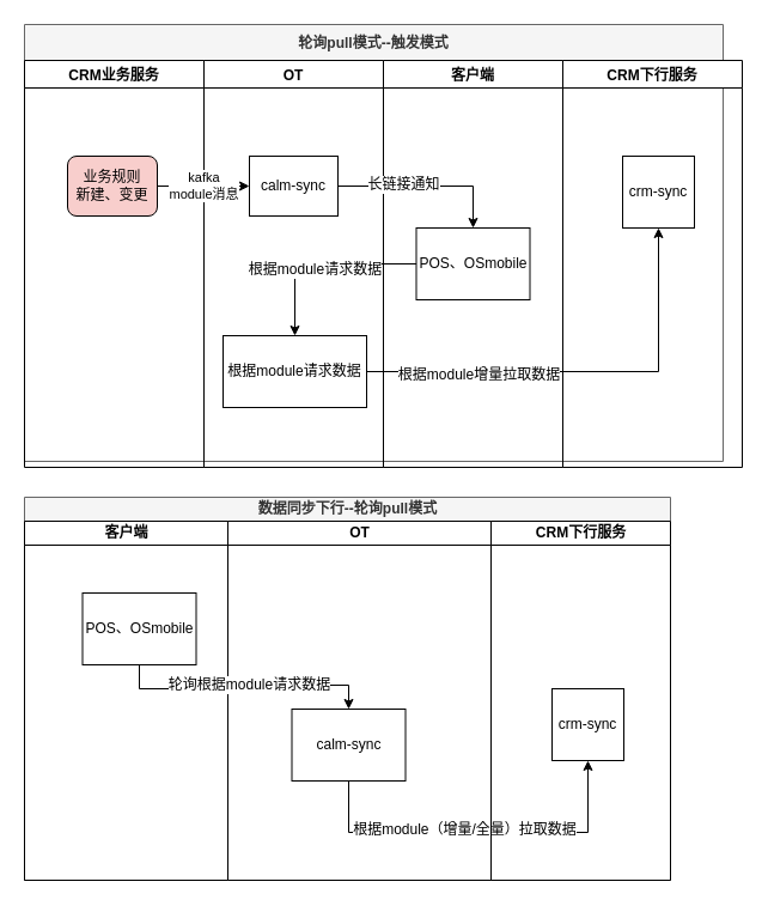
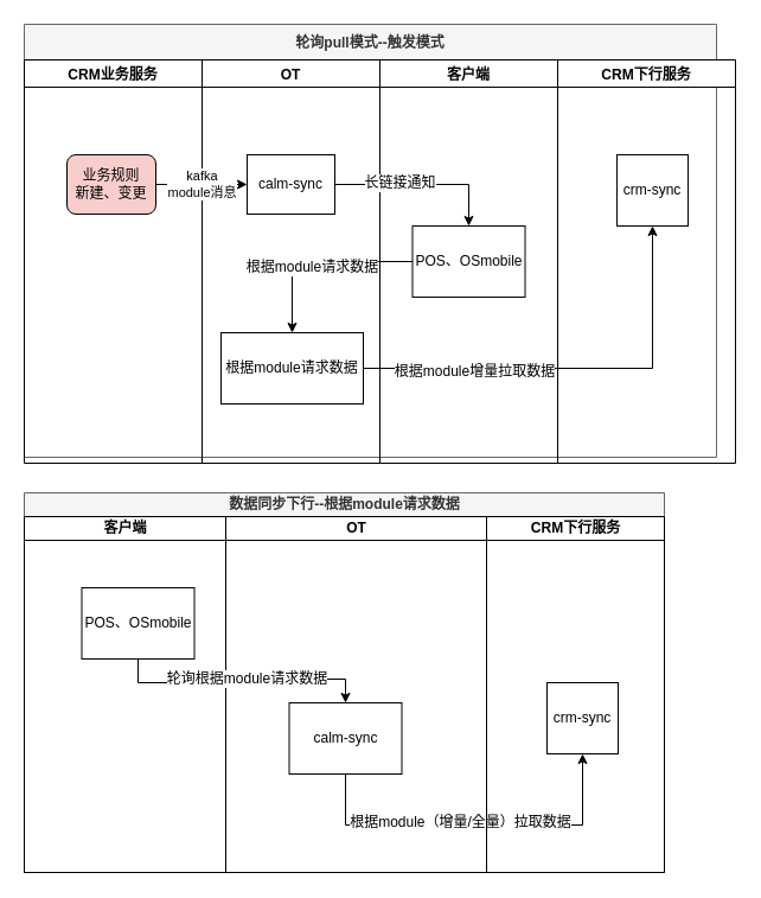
  <mxCell id="0" />
  <mxCell id="1" parent="0" />
  <mxCell id="2" value="轮询pull模式--触发模式" style="swimlane;startSize=30;fillColor=#f5f5f5;strokeColor=#666666;fontColor=#333333;" vertex="1" parent="1"><mxGeometry x="20" y="20" width="584" height="365" as="geometry" /></mxCell>
  <mxCell id="3" value="CRM业务服务" style="swimlane;" vertex="1" parent="2"><mxGeometry y="30" width="150" height="340" as="geometry" /></mxCell>
  <mxCell id="4" value="业务规则&lt;br&gt;新建、变更" style="rounded=1;whiteSpace=wrap;html=1;fillColor=#f8cecc;" vertex="1" parent="3"><mxGeometry x="36" y="80" width="75" height="50" as="geometry" /></mxCell>
  <mxCell id="5" value="OT" style="swimlane;" vertex="1" parent="2"><mxGeometry x="150" y="30" width="150" height="340" as="geometry" /></mxCell>
  <mxCell id="6" value="&lt;span&gt;calm-sync&lt;/span&gt;" style="rounded=0;whiteSpace=wrap;html=1;" vertex="1" parent="5"><mxGeometry x="38" y="80" width="74" height="50" as="geometry" /></mxCell>
  <mxCell id="7" value="&lt;span&gt;根据module请求数据&lt;/span&gt;" style="rounded=0;whiteSpace=wrap;html=1;" vertex="1" parent="5"><mxGeometry x="16" y="230" width="120" height="60" as="geometry" /></mxCell>
  <mxCell id="8" value="客户端" style="swimlane;" vertex="1" parent="2"><mxGeometry x="300" y="30" width="150" height="340" as="geometry" /></mxCell>
  <mxCell id="9" value="&lt;span&gt;POS、OSmobile&lt;/span&gt;" style="rounded=0;whiteSpace=wrap;html=1;" vertex="1" parent="8"><mxGeometry x="27.5" y="140" width="95" height="60" as="geometry" /></mxCell>
  <mxCell id="10" value="CRM下行服务" style="swimlane;" vertex="1" parent="2"><mxGeometry x="450" y="30" width="150" height="340" as="geometry" /></mxCell>
  <mxCell id="11" value="crm-sync" style="rounded=0;whiteSpace=wrap;html=1;" vertex="1" parent="10"><mxGeometry x="50" y="80" width="60" height="60" as="geometry" /></mxCell>
  <mxCell id="12" value="kafka&lt;br&gt;module消息&lt;br&gt;" style="edgeStyle=orthogonalEdgeStyle;rounded=0;orthogonalLoop=1;jettySize=auto;html=1;" edge="1" parent="2" source="4" target="6"><mxGeometry relative="1" as="geometry" /></mxCell>
  <mxCell id="13" value="" style="edgeStyle=orthogonalEdgeStyle;rounded=0;orthogonalLoop=1;jettySize=auto;html=1;" edge="1" parent="2" source="6" target="9"><mxGeometry relative="1" as="geometry" /></mxCell>
  <mxCell id="14" value="长链接通知" style="text;html=1;resizable=0;points=[];align=center;verticalAlign=middle;labelBackgroundColor=#ffffff;" vertex="1" connectable="0" parent="13"><mxGeometry x="-0.267" y="2" relative="1" as="geometry"><mxPoint as="offset" /></mxGeometry></mxCell>
  <mxCell id="15" style="edgeStyle=orthogonalEdgeStyle;rounded=0;orthogonalLoop=1;jettySize=auto;html=1;exitX=0;exitY=0.5;exitDx=0;exitDy=0;entryX=0.5;entryY=0;entryDx=0;entryDy=0;" edge="1" parent="2" source="9" target="7"><mxGeometry relative="1" as="geometry" /></mxCell>
  <mxCell id="16" value="根据module请求数据" style="text;html=1;resizable=0;points=[];align=center;verticalAlign=middle;labelBackgroundColor=#ffffff;" vertex="1" connectable="0" parent="15"><mxGeometry x="0.049" y="4" relative="1" as="geometry"><mxPoint as="offset" /></mxGeometry></mxCell>
  <mxCell id="17" style="edgeStyle=orthogonalEdgeStyle;rounded=0;orthogonalLoop=1;jettySize=auto;html=1;exitX=1;exitY=0.5;exitDx=0;exitDy=0;entryX=0.5;entryY=1;entryDx=0;entryDy=0;" edge="1" parent="2" source="7" target="11"><mxGeometry relative="1" as="geometry" /></mxCell>
  <mxCell id="18" value="根据module增量拉取数据" style="text;html=1;resizable=0;points=[];align=center;verticalAlign=middle;labelBackgroundColor=#ffffff;" vertex="1" connectable="0" parent="17"><mxGeometry x="-0.489" y="-2" relative="1" as="geometry"><mxPoint as="offset" /></mxGeometry></mxCell>
- <mxCell id="19" value="数据同步下行--轮询pull模式" style="swimlane;html=1;childLayout=stackLayout;resizeParent=1;resizeParentMax=0;startSize=20;fillColor=#f5f5f5;strokeColor=#666666;fontColor=#333333;" vertex="1" parent="1"><mxGeometry x="20" y="415" width="540" height="320" as="geometry" /></mxCell>
+ <mxCell id="19" value="数据同步下行--根据module请求数据" style="swimlane;html=1;childLayout=stackLayout;resizeParent=1;resizeParentMax=0;startSize=20;fillColor=#f5f5f5;strokeColor=#666666;fontColor=#333333;" vertex="1" parent="1"><mxGeometry x="20" y="415" width="540" height="320" as="geometry" /></mxCell>
  <mxCell id="20" value="客户端" style="swimlane;html=1;startSize=20;" vertex="1" parent="19"><mxGeometry y="20" width="170" height="300" as="geometry" /></mxCell>
  <mxCell id="21" value="&lt;span&gt;POS、OSmobile&lt;/span&gt;" style="rounded=0;whiteSpace=wrap;html=1;" vertex="1" parent="20"><mxGeometry x="48.5" y="60" width="95" height="60" as="geometry" /></mxCell>
  <mxCell id="22" value="OT" style="swimlane;html=1;startSize=20;" vertex="1" parent="19"><mxGeometry x="170" y="20" width="220" height="300" as="geometry" /></mxCell>
  <mxCell id="23" value="calm-sync&lt;br&gt;" style="rounded=0;whiteSpace=wrap;html=1;" vertex="1" parent="22"><mxGeometry x="53.5" y="157" width="95" height="60" as="geometry" /></mxCell>
  <mxCell id="24" style="edgeStyle=orthogonalEdgeStyle;rounded=0;orthogonalLoop=1;jettySize=auto;html=1;exitX=0.5;exitY=1;exitDx=0;exitDy=0;entryX=0.5;entryY=1;entryDx=0;entryDy=0;startArrow=classic;startFill=1;endArrow=none;endFill=0;" edge="1" parent="19" source="29" target="23"><mxGeometry relative="1" as="geometry"><mxPoint x="427.5" y="194" as="targetPoint" /><mxPoint x="184" y="314" as="sourcePoint" /><Array as="points"><mxPoint x="471" y="280" /><mxPoint x="271" y="280" /></Array></mxGeometry></mxCell>
  <mxCell id="25" value="根据module（增量/全量）拉取数据" style="text;html=1;resizable=0;points=[];align=center;verticalAlign=middle;labelBackgroundColor=#ffffff;" vertex="1" connectable="0" parent="24"><mxGeometry x="-0.489" y="-2" relative="1" as="geometry"><mxPoint x="-87" y="-1" as="offset" /></mxGeometry></mxCell>
  <mxCell id="26" style="edgeStyle=orthogonalEdgeStyle;rounded=0;orthogonalLoop=1;jettySize=auto;html=1;exitX=0.5;exitY=1;exitDx=0;exitDy=0;" edge="1" parent="19" source="21" target="23"><mxGeometry relative="1" as="geometry"><mxPoint x="124" y="284" as="targetPoint" /></mxGeometry></mxCell>
  <mxCell id="27" value="轮询根据module请求数据" style="text;html=1;resizable=0;points=[];align=center;verticalAlign=middle;labelBackgroundColor=#ffffff;" vertex="1" connectable="0" parent="26"><mxGeometry x="0.049" y="4" relative="1" as="geometry"><mxPoint y="3" as="offset" /></mxGeometry></mxCell>
  <mxCell id="28" value="CRM下行服务" style="swimlane;html=1;startSize=20;" vertex="1" parent="19"><mxGeometry x="390" y="20" width="150" height="300" as="geometry" /></mxCell>
  <mxCell id="29" value="crm-sync" style="rounded=0;whiteSpace=wrap;html=1;" vertex="1" parent="28"><mxGeometry x="51" y="140" width="60" height="60" as="geometry" /></mxCell>
